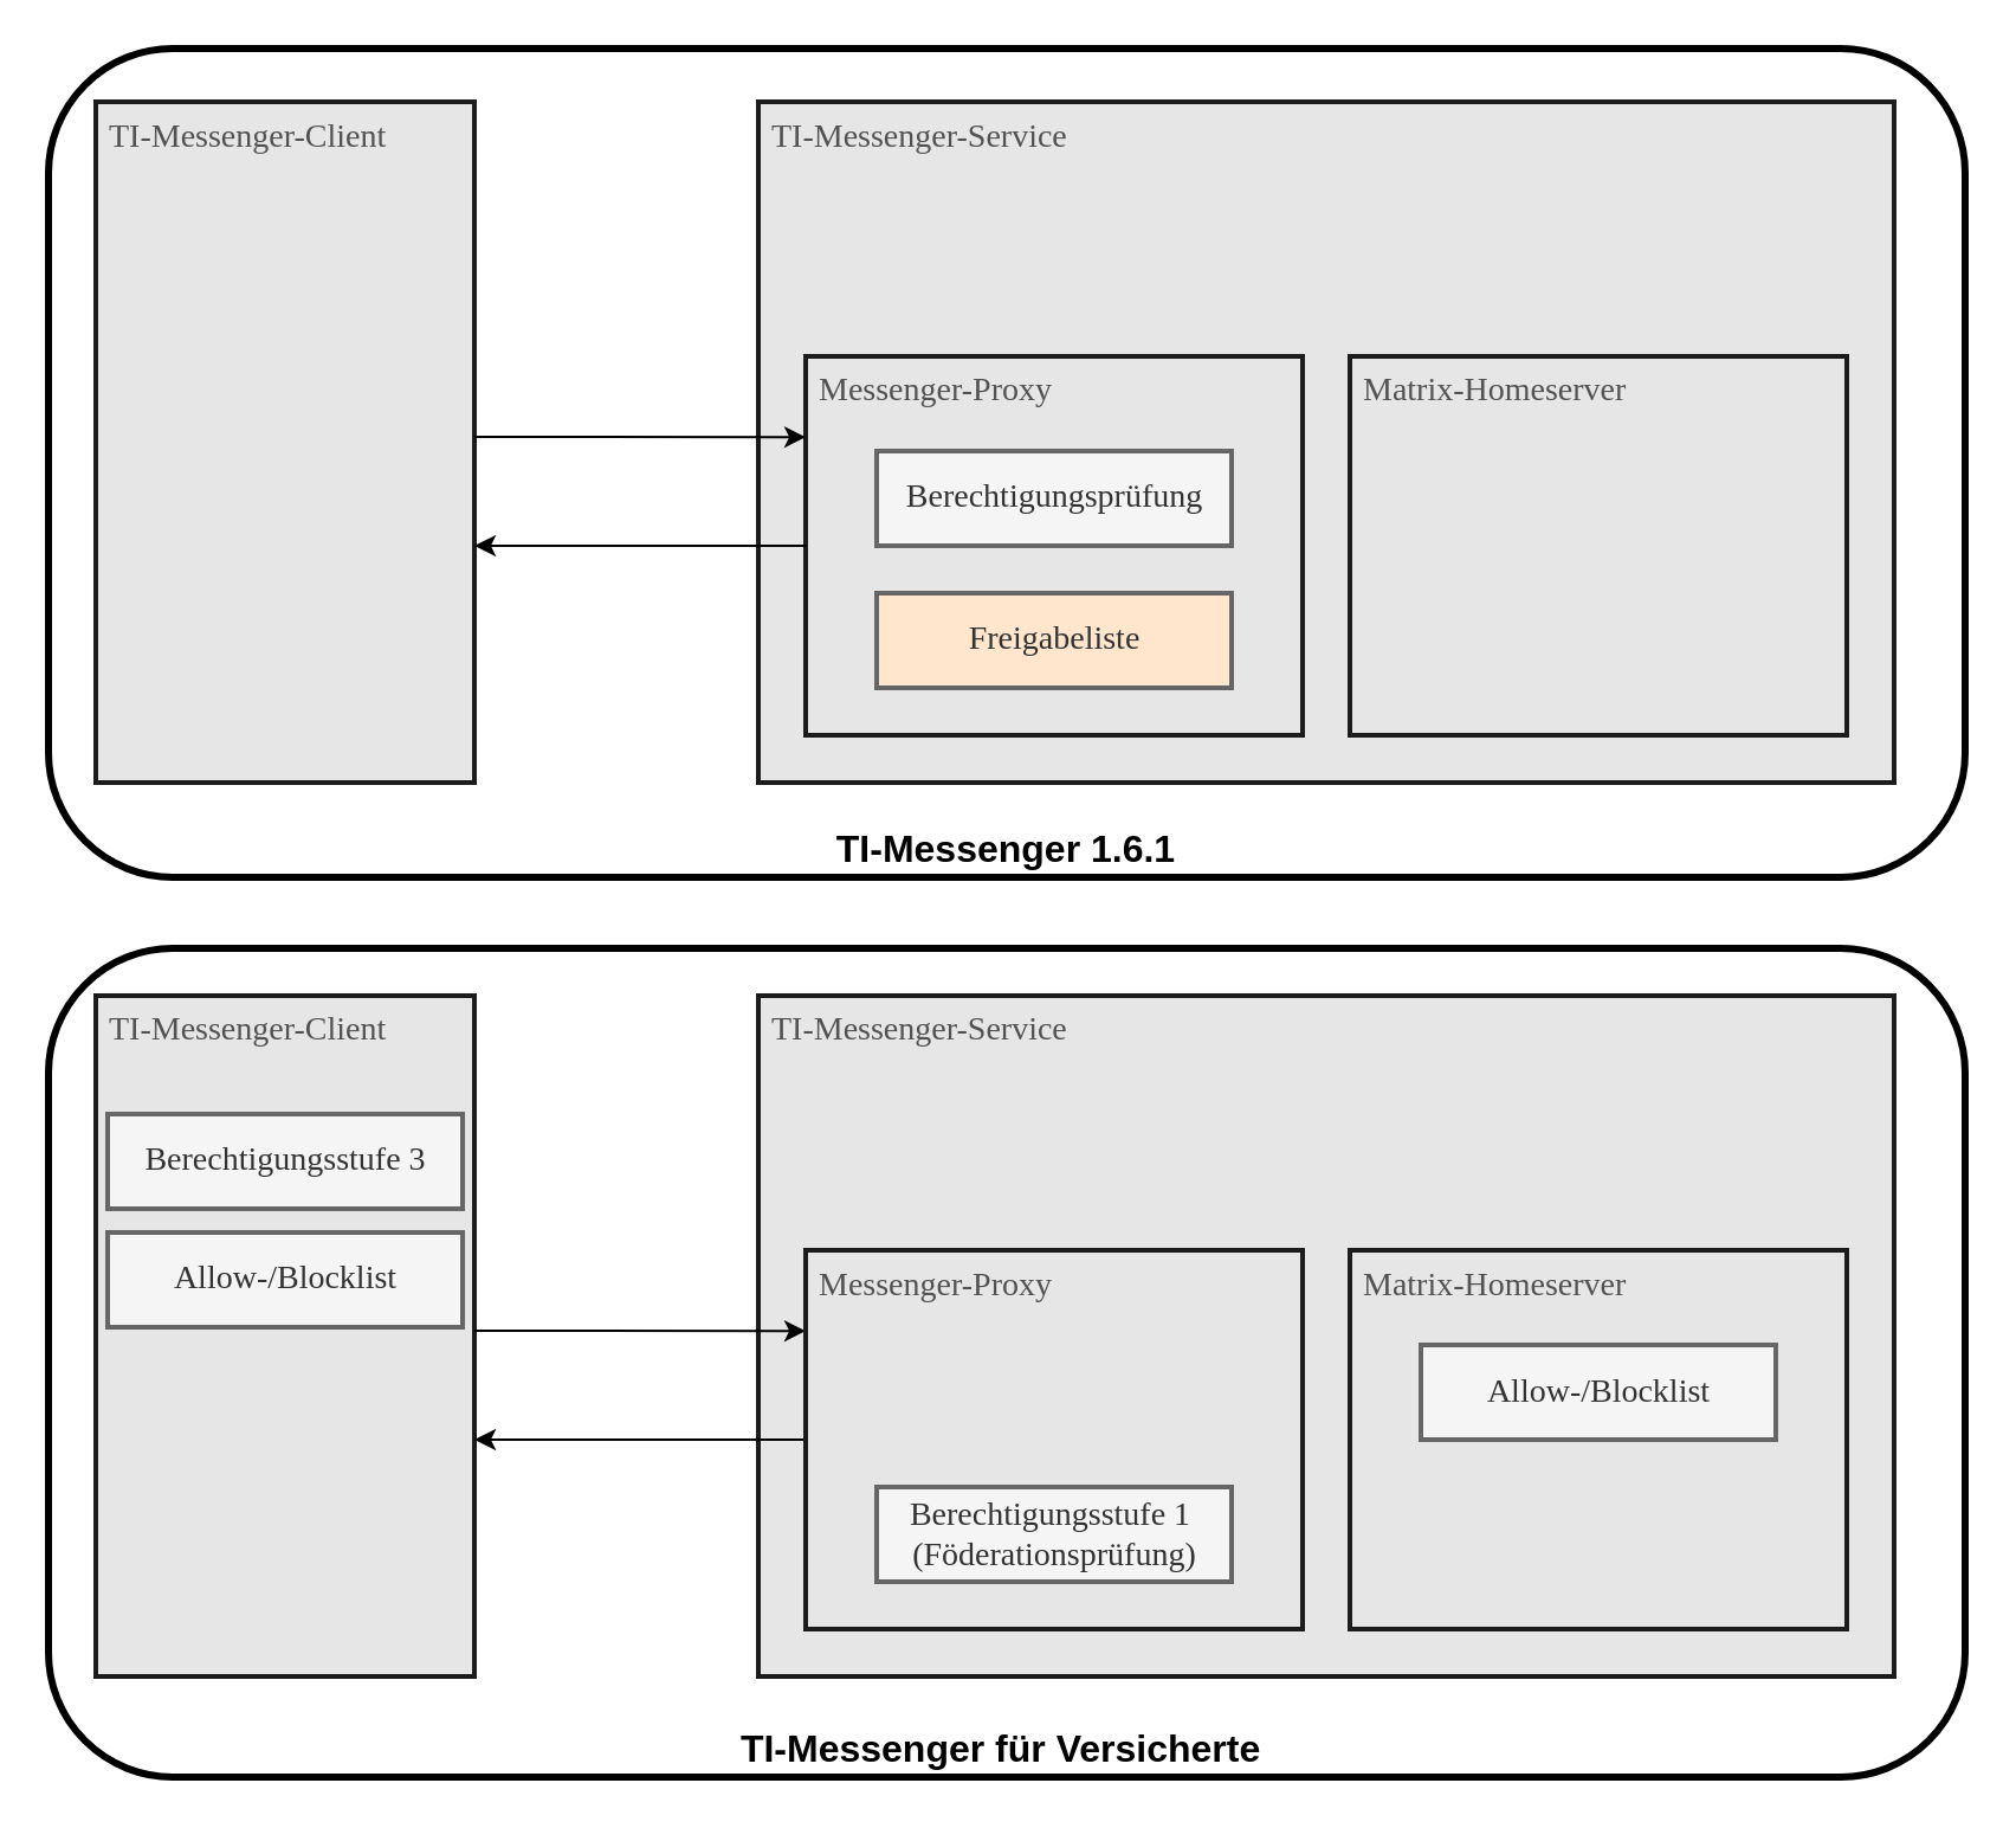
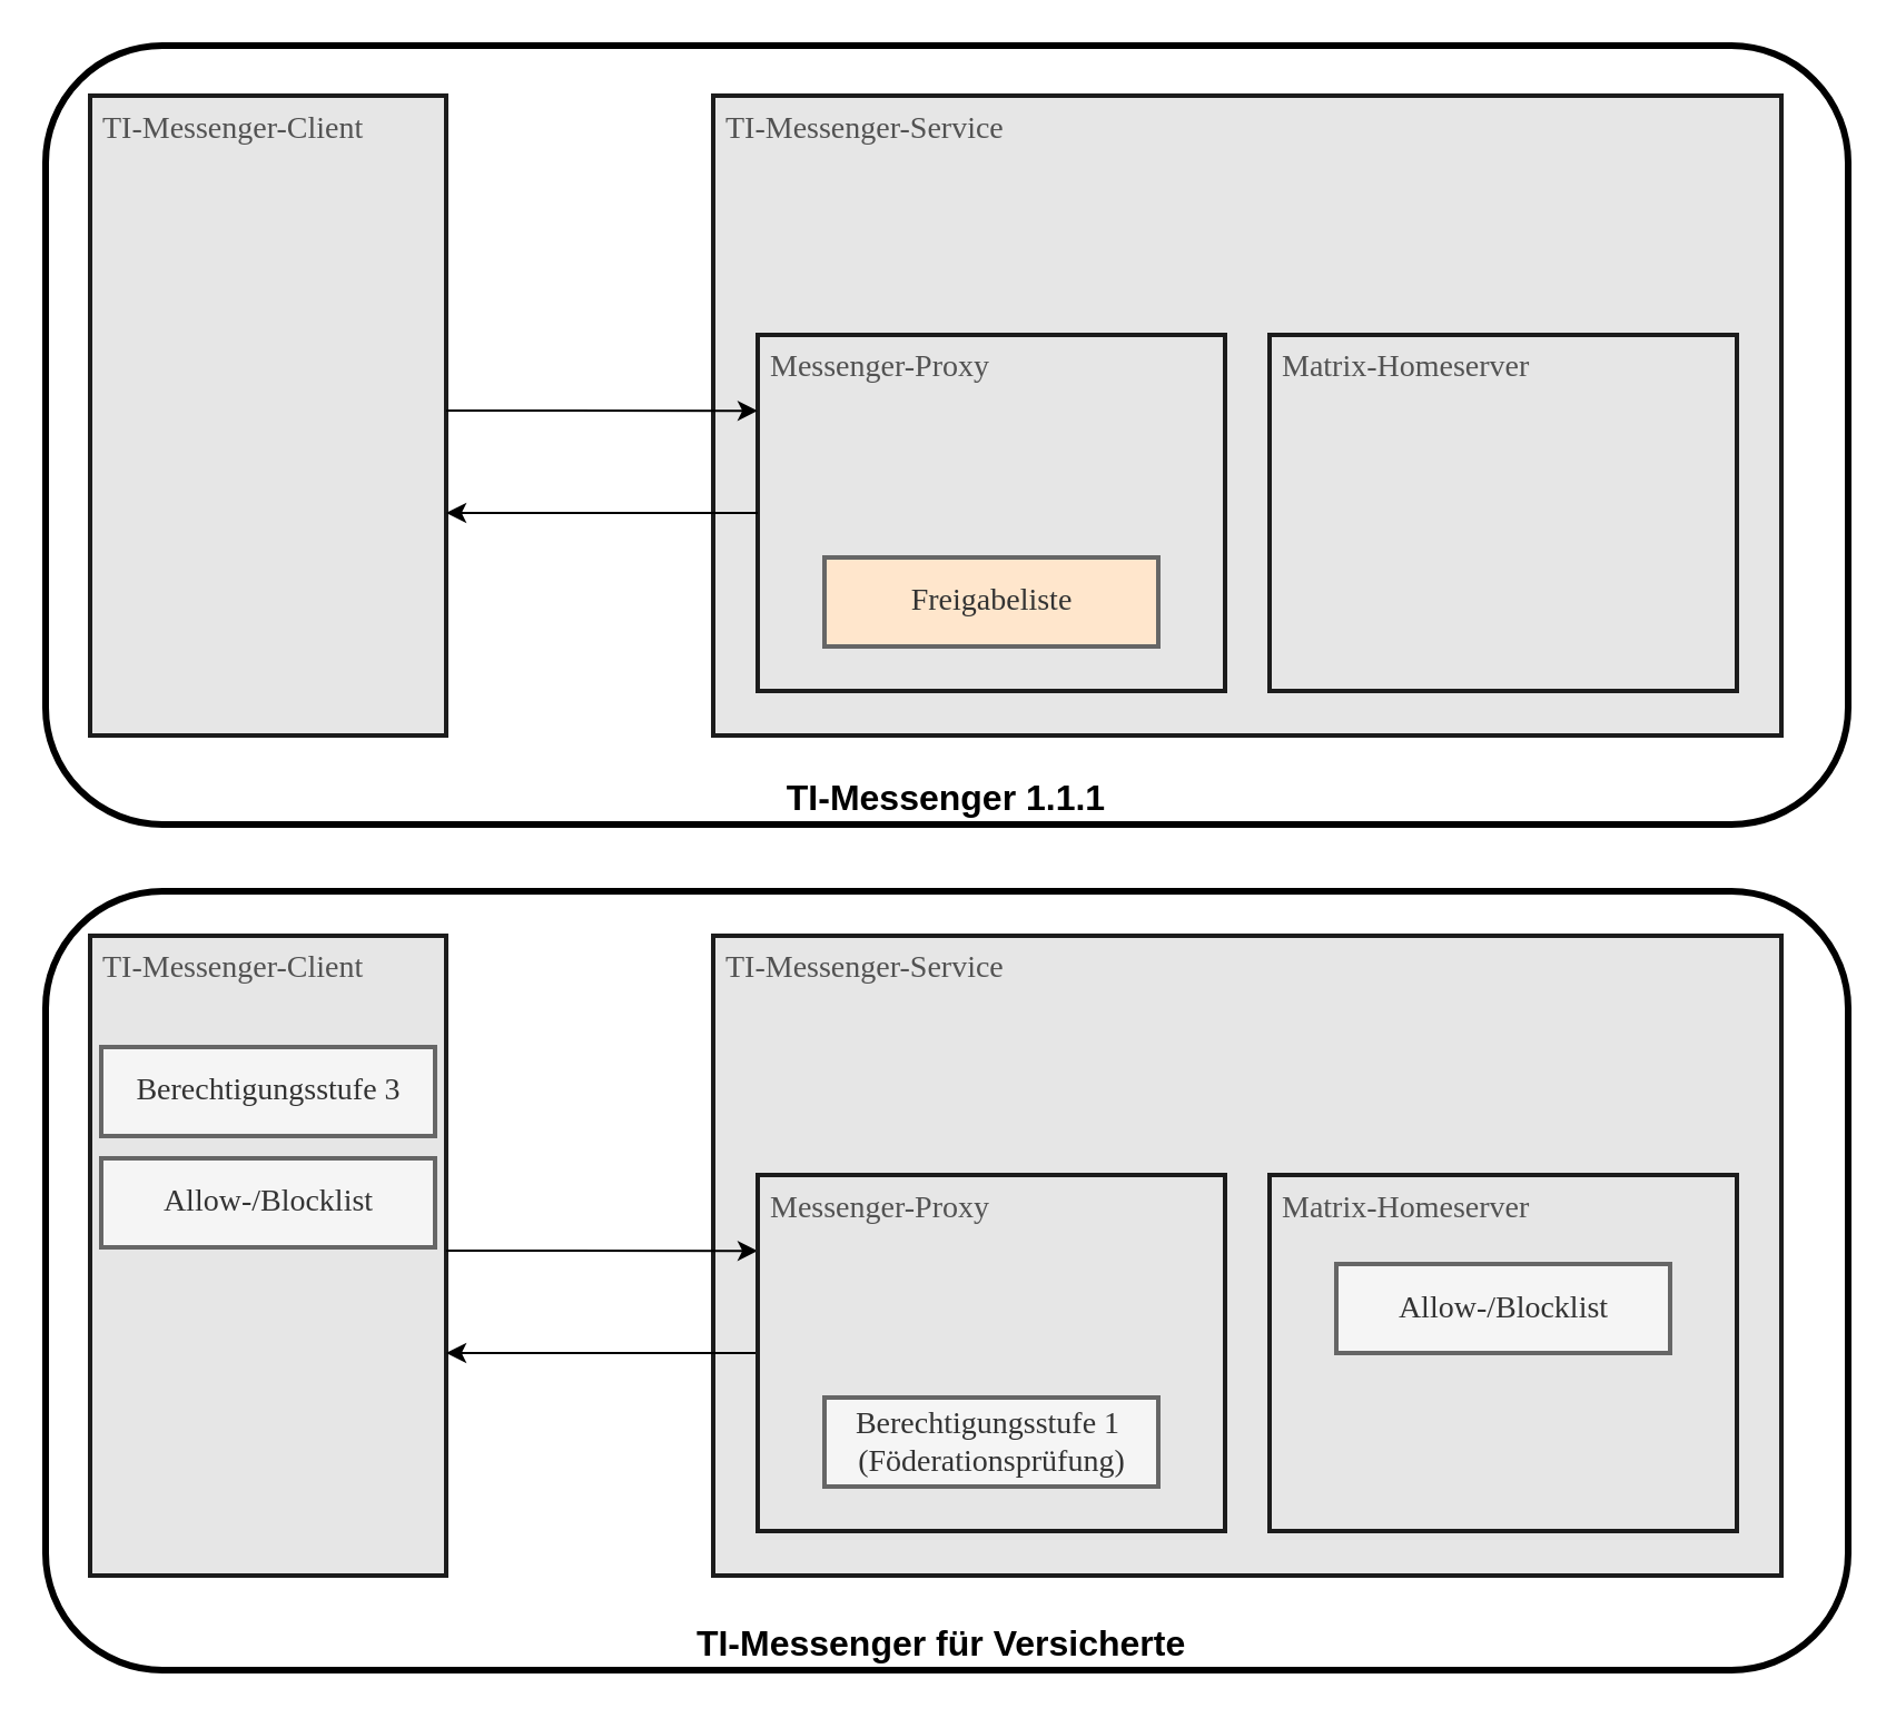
  <mxCell id="0" />
  <mxCell id="1" parent="0" />
  <mxCell id="2" value="TI-Messenger für Versicherte&amp;nbsp;" style="rounded=1;whiteSpace=wrap;html=1;fillColor=none;verticalAlign=bottom;fontSize=16;fontStyle=1;strokeWidth=3;" parent="1" vertex="1"><mxGeometry x="20" y="400" width="810" height="350" as="geometry" /></mxCell>
- <mxCell id="3" value="&lt;b&gt;&lt;font style=&quot;font-size: 16px;&quot;&gt;TI-Messenger 1.6.1&lt;/font&gt;&lt;/b&gt;" style="rounded=1;whiteSpace=wrap;html=1;fillColor=none;verticalAlign=bottom;strokeWidth=3;" parent="1" vertex="1"><mxGeometry x="20" y="20" width="810" height="350" as="geometry" /></mxCell>
+ <mxCell id="3" value="&lt;b&gt;&lt;font style=&quot;font-size: 16px;&quot;&gt;TI-Messenger 1.1.1&lt;/font&gt;&lt;/b&gt;" style="rounded=1;whiteSpace=wrap;html=1;fillColor=none;verticalAlign=bottom;strokeWidth=3;" parent="1" vertex="1"><mxGeometry x="20" y="20" width="810" height="350" as="geometry" /></mxCell>
  <mxCell id="4" value="TI-Messenger-Service" style="html=1;strokeColor=#1C1C1C;fillColor=#E6E6E6;fontFamily=Tahoma;fontSize=14;fontColor=#525252;align=left;verticalAlign=top;spacingLeft=4;strokeWidth=2;" parent="1" vertex="1"><mxGeometry x="320" y="42.5" width="480" height="287.5" as="geometry" /></mxCell>
  <mxCell id="5" value="Matrix-Homeserver" style="html=1;strokeColor=#1C1C1C;fillColor=#E6E6E6;fontFamily=Tahoma;fontSize=14;fontColor=#525252;align=left;verticalAlign=top;spacingLeft=4;strokeWidth=2;" parent="1" vertex="1"><mxGeometry x="570" y="150" width="210" height="160" as="geometry" /></mxCell>
  <mxCell id="6" value="TI-Messenger-Client" style="html=1;strokeColor=#1C1C1C;fillColor=#E6E6E6;fontFamily=Tahoma;fontSize=14;fontColor=#525252;align=left;verticalAlign=top;spacingLeft=4;strokeWidth=2;" parent="1" vertex="1"><mxGeometry x="40" y="42.5" width="160" height="287.5" as="geometry" /></mxCell>
  <mxCell id="7" value="" style="group" parent="1" vertex="1" connectable="0"><mxGeometry x="340" y="150" width="210" height="160" as="geometry" /></mxCell>
  <mxCell id="8" value="Messenger-Proxy" style="html=1;strokeColor=#1C1C1C;fillColor=#E6E6E6;fontFamily=Tahoma;fontSize=14;fontColor=#525252;align=left;verticalAlign=top;spacingLeft=4;strokeWidth=2;" parent="7" vertex="1"><mxGeometry width="210" height="160" as="geometry" /></mxCell>
- <mxCell id="9" value="Berechtigungsprüfung" style="html=1;strokeColor=#666666;fillColor=#f5f5f5;fontFamily=Tahoma;fontSize=14;align=center;strokeWidth=2;fontColor=#333333;" parent="7" vertex="1"><mxGeometry x="30" y="40" width="150" height="40" as="geometry" /></mxCell>
  <mxCell id="10" value="Freigabeliste" style="html=1;strokeColor=#666666;fillColor=#ffe6cc;fontFamily=Tahoma;fontSize=14;align=center;strokeWidth=2;fontColor=#333333;" parent="7" vertex="1"><mxGeometry x="30" y="100" width="150" height="40" as="geometry" /></mxCell>
  <mxCell id="11" style="edgeStyle=none;html=1;entryX=0;entryY=0.213;entryDx=0;entryDy=0;entryPerimeter=0;" parent="1" target="8" edge="1"><mxGeometry relative="1" as="geometry"><mxPoint x="200" y="184" as="sourcePoint" /><mxPoint x="340" y="184.08" as="targetPoint" /></mxGeometry></mxCell>
  <mxCell id="12" style="edgeStyle=none;html=1;" parent="1" source="8" edge="1"><mxGeometry relative="1" as="geometry"><mxPoint x="340" y="228.746" as="sourcePoint" /><mxPoint x="200" y="230" as="targetPoint" /></mxGeometry></mxCell>
  <mxCell id="13" value="TI-Messenger-Service" style="html=1;strokeColor=#1C1C1C;fillColor=#E6E6E6;fontFamily=Tahoma;fontSize=14;fontColor=#525252;align=left;verticalAlign=top;spacingLeft=4;strokeWidth=2;" parent="1" vertex="1"><mxGeometry x="320" y="420" width="480" height="287.5" as="geometry" /></mxCell>
  <mxCell id="14" value="Matrix-Homeserver" style="html=1;strokeColor=#1C1C1C;fillColor=#E6E6E6;fontFamily=Tahoma;fontSize=14;fontColor=#525252;align=left;verticalAlign=top;spacingLeft=4;strokeWidth=2;" parent="1" vertex="1"><mxGeometry x="570" y="527.5" width="210" height="160" as="geometry" /></mxCell>
  <mxCell id="15" value="TI-Messenger-Client" style="html=1;strokeColor=#1C1C1C;fillColor=#E6E6E6;fontFamily=Tahoma;fontSize=14;fontColor=#525252;align=left;verticalAlign=top;spacingLeft=4;strokeWidth=2;" parent="1" vertex="1"><mxGeometry x="40" y="420" width="160" height="287.5" as="geometry" /></mxCell>
  <mxCell id="16" style="edgeStyle=none;html=1;entryX=0;entryY=0.213;entryDx=0;entryDy=0;entryPerimeter=0;" parent="1" target="18" edge="1"><mxGeometry relative="1" as="geometry"><mxPoint x="200" y="561.5" as="sourcePoint" /><mxPoint x="340" y="561.58" as="targetPoint" /></mxGeometry></mxCell>
  <mxCell id="17" style="edgeStyle=none;html=1;" parent="1" source="18" edge="1"><mxGeometry relative="1" as="geometry"><mxPoint x="340" y="606.246" as="sourcePoint" /><mxPoint x="200" y="607.5" as="targetPoint" /></mxGeometry></mxCell>
  <mxCell id="18" value="Messenger-Proxy" style="html=1;strokeColor=#1C1C1C;fillColor=#E6E6E6;fontFamily=Tahoma;fontSize=14;fontColor=#525252;align=left;verticalAlign=top;spacingLeft=4;strokeWidth=2;" parent="1" vertex="1"><mxGeometry x="340" y="527.5" width="210" height="160" as="geometry" /></mxCell>
  <mxCell id="19" value="Berechtigungsstufe 1&amp;nbsp;&lt;br&gt;(Föderationsprüfung)" style="html=1;strokeColor=#666666;fillColor=#f5f5f5;fontFamily=Tahoma;fontSize=14;align=center;strokeWidth=2;fontColor=#333333;" parent="1" vertex="1"><mxGeometry x="370" y="627.5" width="150" height="40" as="geometry" /></mxCell>
  <mxCell id="20" value="Berechtigungsstufe 3" style="html=1;strokeColor=#666666;fillColor=#f5f5f5;fontFamily=Tahoma;fontSize=14;align=center;strokeWidth=2;fontColor=#333333;" parent="1" vertex="1"><mxGeometry x="45" y="470" width="150" height="40" as="geometry" /></mxCell>
  <mxCell id="21" value="Allow-/Blocklist" style="html=1;strokeColor=#666666;fillColor=#f5f5f5;fontFamily=Tahoma;fontSize=14;align=center;strokeWidth=2;fontColor=#333333;" parent="1" vertex="1"><mxGeometry x="600" y="567.5" width="150" height="40" as="geometry" /></mxCell>
  <mxCell id="22" value="Allow-/Blocklist" style="html=1;strokeColor=#666666;fillColor=#f5f5f5;fontFamily=Tahoma;fontSize=14;align=center;strokeWidth=2;fontColor=#333333;" vertex="1" parent="1"><mxGeometry x="45" y="520" width="150" height="40" as="geometry" /></mxCell>
